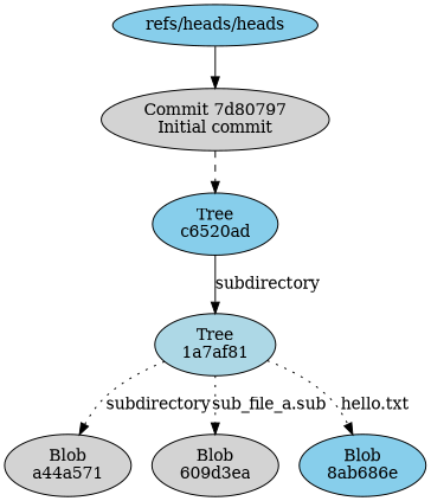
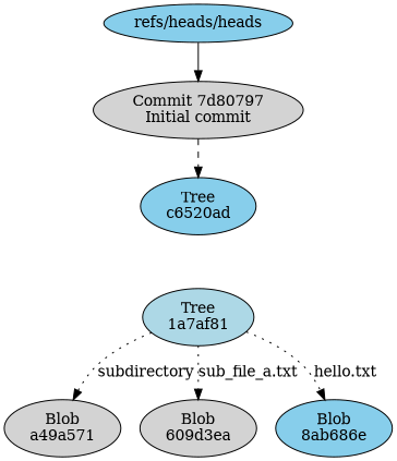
  digraph {
    node [fillcolor=lightgrey style=filled]
    edge [style=dotted]
    n1 [label="Commit 7d80797\nInitial commit"]
    n2 [fillcolor=skyblue label="Tree\nc6520ad"]
    n3 [fillcolor=skyblue label="refs/heads/heads"]
    n4 [fillcolor=lightblue label="Tree\n1a7af81"]
-   n5 [label="Blob\na44a571"]
+   n5 [label="Blob\na49a571"]
    n6 [label="Blob\n609d3ea"]
    n7 [fillcolor=skyblue label="Blob\n8ab686e"]
    subgraph sub_1 {
      rank=same
      n1
    }
    n1 -> n2 [style=dashed]
-   n2 -> n4 [label=subdirectory style=solid]
    n3 -> n1 [style=solid]
    n4 -> n5 [label=subdirectory]
-   n4 -> n6 [label="sub_file_a.sub"]
+   n4 -> n6 [label="sub_file_a.txt"]
    n4 -> n7 [label="hello.txt"]
  }
